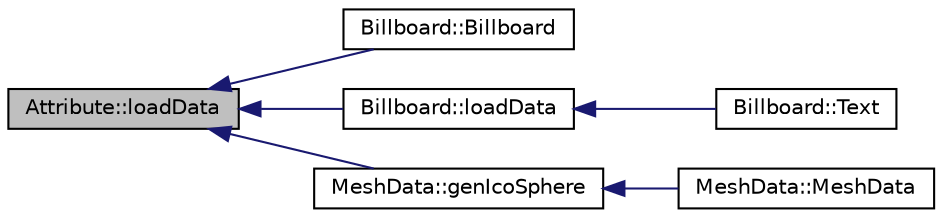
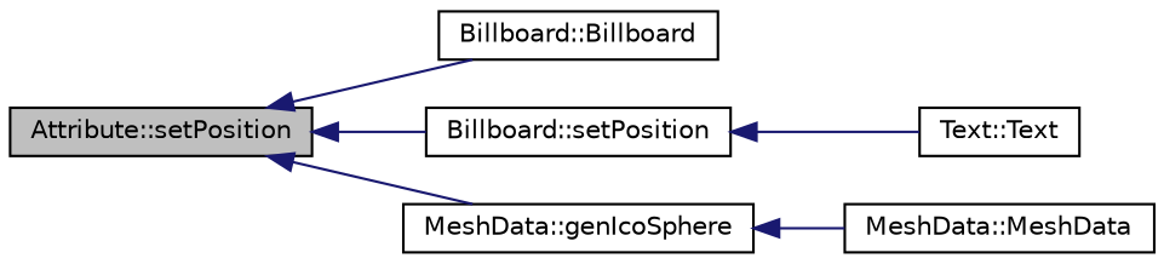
  digraph {
    rankdir=LR
    node [color=black fillcolor=white fontname=Helvetica fontsize=10 shape=record style=filled]
    edge [color=midnightblue dir=back fontname=Helvetica fontsize=10 labelfontname=Helvetica labelfontsize=10 style=solid]
-   n1 [fillcolor=grey75 fontcolor=black height=0.2 label="Attribute::loadData" width=0.4]
+   n1 [fillcolor=grey75 fontcolor=black height=0.2 label="Attribute::setPosition" width=0.4]
    n2 [height=0.2 label="Billboard::Billboard" width=0.4]
-   n3 [height=0.2 label="Billboard::loadData" width=0.4]
+   n3 [height=0.2 label="Billboard::setPosition" width=0.4]
    n4 [height=0.2 label="MeshData::genIcoSphere" width=0.4]
-   n5 [height=0.2 label="Billboard::Text" width=0.4]
+   n5 [height=0.2 label="Text::Text" width=0.4]
    n6 [height=0.2 label="MeshData::MeshData" width=0.4]
    n1 -> n2
    n1 -> n3
    n1 -> n4
    n3 -> n5
    n4 -> n6
  }
